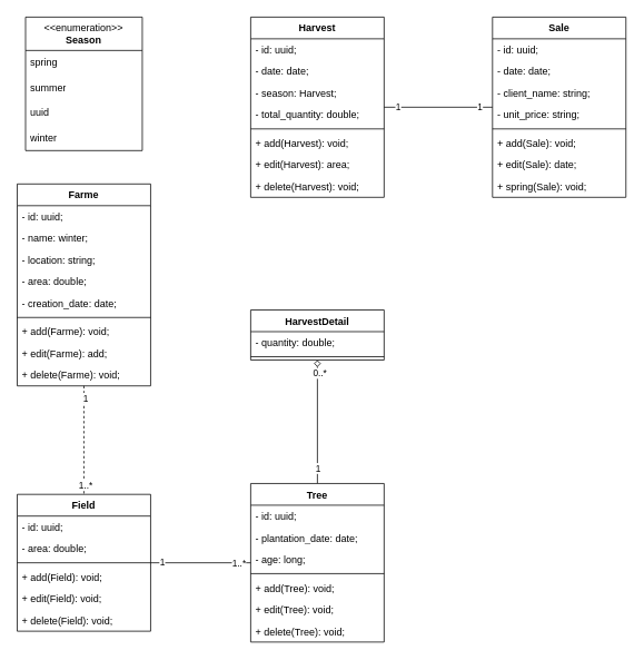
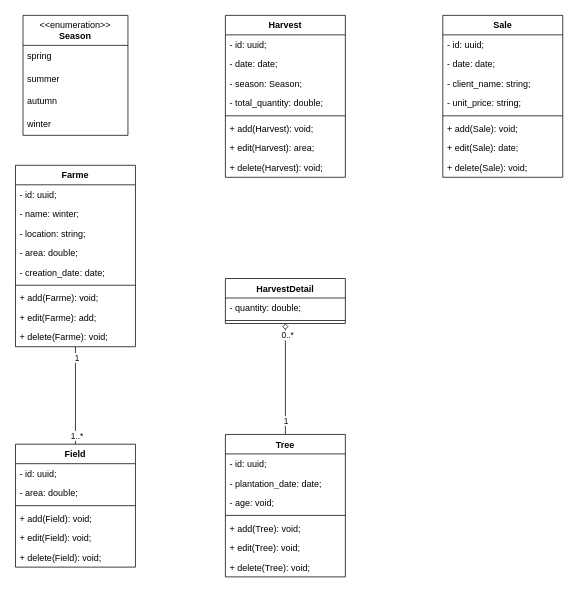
  <mxCell id="0" />
  <mxCell id="1" parent="0" />
- <mxCell id="2" style="edgeStyle=orthogonalEdgeStyle;rounded=0;orthogonalLoop=1;jettySize=auto;html=1;exitX=0.5;exitY=1;exitDx=0;exitDy=0;entryX=0.5;entryY=0;entryDx=0;entryDy=0;endArrow=none;endFill=0;dashed=1;" edge="1" parent="1" source="5" target="15"><mxGeometry relative="1" as="geometry" /></mxCell>
+ <mxCell id="2" style="edgeStyle=orthogonalEdgeStyle;rounded=0;orthogonalLoop=1;jettySize=auto;html=1;exitX=0.5;exitY=1;exitDx=0;exitDy=0;entryX=0.5;entryY=0;entryDx=0;entryDy=0;endArrow=none;endFill=0;" edge="1" parent="1" source="5" target="15"><mxGeometry relative="1" as="geometry" /></mxCell>
  <mxCell id="3" value="1..*" style="edgeLabel;html=1;align=center;verticalAlign=middle;resizable=0;points=[];" vertex="1" connectable="0" parent="2"><mxGeometry x="0.821" y="1" relative="1" as="geometry"><mxPoint as="offset" /></mxGeometry></mxCell>
  <mxCell id="4" value="1" style="edgeLabel;html=1;align=center;verticalAlign=middle;resizable=0;points=[];" vertex="1" connectable="0" parent="2"><mxGeometry x="-0.785" y="1" relative="1" as="geometry"><mxPoint as="offset" /></mxGeometry></mxCell>
  <mxCell id="5" value="Farme" style="swimlane;fontStyle=1;align=center;verticalAlign=top;childLayout=stackLayout;horizontal=1;startSize=26;horizontalStack=0;resizeParent=1;resizeParentMax=0;resizeLast=0;collapsible=1;marginBottom=0;whiteSpace=wrap;html=1;" vertex="1" parent="1"><mxGeometry x="20" y="220" width="160" height="242" as="geometry"><mxRectangle x="165" y="290" width="80" height="30" as="alternateBounds" /></mxGeometry></mxCell>
  <mxCell id="6" value="- id: uuid;" style="text;strokeColor=none;fillColor=none;align=left;verticalAlign=top;spacingLeft=4;spacingRight=4;overflow=hidden;rotatable=0;points=[[0,0.5],[1,0.5]];portConstraint=eastwest;whiteSpace=wrap;html=1;" vertex="1" parent="5"><mxGeometry y="26" width="160" height="26" as="geometry" /></mxCell>
  <mxCell id="7" value="- name: winter;" style="text;strokeColor=none;fillColor=none;align=left;verticalAlign=top;spacingLeft=4;spacingRight=4;overflow=hidden;rotatable=0;points=[[0,0.5],[1,0.5]];portConstraint=eastwest;whiteSpace=wrap;html=1;" vertex="1" parent="5"><mxGeometry y="52" width="160" height="26" as="geometry" /></mxCell>
  <mxCell id="8" value="- location: string;" style="text;strokeColor=none;fillColor=none;align=left;verticalAlign=top;spacingLeft=4;spacingRight=4;overflow=hidden;rotatable=0;points=[[0,0.5],[1,0.5]];portConstraint=eastwest;whiteSpace=wrap;html=1;" vertex="1" parent="5"><mxGeometry y="78" width="160" height="26" as="geometry" /></mxCell>
  <mxCell id="9" value="- area: double;" style="text;strokeColor=none;fillColor=none;align=left;verticalAlign=top;spacingLeft=4;spacingRight=4;overflow=hidden;rotatable=0;points=[[0,0.5],[1,0.5]];portConstraint=eastwest;whiteSpace=wrap;html=1;" vertex="1" parent="5"><mxGeometry y="104" width="160" height="26" as="geometry" /></mxCell>
  <mxCell id="10" value="- creation_date: date;" style="text;strokeColor=none;fillColor=none;align=left;verticalAlign=top;spacingLeft=4;spacingRight=4;overflow=hidden;rotatable=0;points=[[0,0.5],[1,0.5]];portConstraint=eastwest;whiteSpace=wrap;html=1;" vertex="1" parent="5"><mxGeometry y="130" width="160" height="26" as="geometry" /></mxCell>
  <mxCell id="11" value="" style="line;strokeWidth=1;fillColor=none;align=left;verticalAlign=middle;spacingTop=-1;spacingLeft=3;spacingRight=3;rotatable=0;labelPosition=right;points=[];portConstraint=eastwest;strokeColor=inherit;" vertex="1" parent="5"><mxGeometry y="156" width="160" height="8" as="geometry" /></mxCell>
  <mxCell id="12" value="+ add(Farme): void;" style="text;strokeColor=none;fillColor=none;align=left;verticalAlign=top;spacingLeft=4;spacingRight=4;overflow=hidden;rotatable=0;points=[[0,0.5],[1,0.5]];portConstraint=eastwest;whiteSpace=wrap;html=1;" vertex="1" parent="5"><mxGeometry y="164" width="160" height="26" as="geometry" /></mxCell>
  <mxCell id="13" value="+ edit(Farme): add;" style="text;strokeColor=none;fillColor=none;align=left;verticalAlign=top;spacingLeft=4;spacingRight=4;overflow=hidden;rotatable=0;points=[[0,0.5],[1,0.5]];portConstraint=eastwest;whiteSpace=wrap;html=1;" vertex="1" parent="5"><mxGeometry y="190" width="160" height="26" as="geometry" /></mxCell>
  <mxCell id="14" value="+ delete(Farme): void;" style="text;strokeColor=none;fillColor=none;align=left;verticalAlign=top;spacingLeft=4;spacingRight=4;overflow=hidden;rotatable=0;points=[[0,0.5],[1,0.5]];portConstraint=eastwest;whiteSpace=wrap;html=1;" vertex="1" parent="5"><mxGeometry y="216" width="160" height="26" as="geometry" /></mxCell>
  <mxCell id="15" value="Field" style="swimlane;fontStyle=1;align=center;verticalAlign=top;childLayout=stackLayout;horizontal=1;startSize=26;horizontalStack=0;resizeParent=1;resizeParentMax=0;resizeLast=0;collapsible=1;marginBottom=0;whiteSpace=wrap;html=1;" vertex="1" parent="1"><mxGeometry x="20" y="592" width="160" height="164" as="geometry"><mxRectangle x="170" y="470" width="70" height="30" as="alternateBounds" /></mxGeometry></mxCell>
  <mxCell id="16" value="- id: uuid;" style="text;strokeColor=none;fillColor=none;align=left;verticalAlign=top;spacingLeft=4;spacingRight=4;overflow=hidden;rotatable=0;points=[[0,0.5],[1,0.5]];portConstraint=eastwest;whiteSpace=wrap;html=1;" vertex="1" parent="15"><mxGeometry y="26" width="160" height="26" as="geometry" /></mxCell>
  <mxCell id="17" value="- area: double;" style="text;strokeColor=none;fillColor=none;align=left;verticalAlign=top;spacingLeft=4;spacingRight=4;overflow=hidden;rotatable=0;points=[[0,0.5],[1,0.5]];portConstraint=eastwest;whiteSpace=wrap;html=1;" vertex="1" parent="15"><mxGeometry y="52" width="160" height="26" as="geometry" /></mxCell>
  <mxCell id="18" value="" style="line;strokeWidth=1;fillColor=none;align=left;verticalAlign=middle;spacingTop=-1;spacingLeft=3;spacingRight=3;rotatable=0;labelPosition=right;points=[];portConstraint=eastwest;strokeColor=inherit;" vertex="1" parent="15"><mxGeometry y="78" width="160" height="8" as="geometry" /></mxCell>
  <mxCell id="19" value="+ add(Field): void;" style="text;strokeColor=none;fillColor=none;align=left;verticalAlign=top;spacingLeft=4;spacingRight=4;overflow=hidden;rotatable=0;points=[[0,0.5],[1,0.5]];portConstraint=eastwest;whiteSpace=wrap;html=1;" vertex="1" parent="15"><mxGeometry y="86" width="160" height="26" as="geometry" /></mxCell>
  <mxCell id="20" value="+ edit(Field): void;" style="text;strokeColor=none;fillColor=none;align=left;verticalAlign=top;spacingLeft=4;spacingRight=4;overflow=hidden;rotatable=0;points=[[0,0.5],[1,0.5]];portConstraint=eastwest;whiteSpace=wrap;html=1;" vertex="1" parent="15"><mxGeometry y="112" width="160" height="26" as="geometry" /></mxCell>
  <mxCell id="21" value="+ delete(Field): void;" style="text;strokeColor=none;fillColor=none;align=left;verticalAlign=top;spacingLeft=4;spacingRight=4;overflow=hidden;rotatable=0;points=[[0,0.5],[1,0.5]];portConstraint=eastwest;whiteSpace=wrap;html=1;" vertex="1" parent="15"><mxGeometry y="138" width="160" height="26" as="geometry" /></mxCell>
- <mxCell id="22" style="edgeStyle=orthogonalEdgeStyle;rounded=0;orthogonalLoop=1;jettySize=auto;html=1;exitX=0;exitY=0.5;exitDx=0;exitDy=0;entryX=1;entryY=0.5;entryDx=0;entryDy=0;endArrow=none;endFill=0;" edge="1" parent="1" source="28" target="15"><mxGeometry relative="1" as="geometry" /></mxCell>
- <mxCell id="23" value="1" style="edgeLabel;html=1;align=center;verticalAlign=middle;resizable=0;points=[];" vertex="1" connectable="0" parent="22"><mxGeometry x="0.776" y="-1" relative="1" as="geometry"><mxPoint as="offset" /></mxGeometry></mxCell>
- <mxCell id="24" value="1..*" style="edgeLabel;html=1;align=center;verticalAlign=middle;resizable=0;points=[];" vertex="1" connectable="0" parent="22"><mxGeometry x="-0.819" relative="1" as="geometry"><mxPoint x="-4" as="offset" /></mxGeometry></mxCell>
  <mxCell id="25" style="edgeStyle=orthogonalEdgeStyle;rounded=0;orthogonalLoop=1;jettySize=auto;html=1;exitX=0.5;exitY=0;exitDx=0;exitDy=0;entryX=0.5;entryY=1;entryDx=0;entryDy=0;endArrow=diamond;endFill=0;" edge="1" parent="1" source="28" target="45"><mxGeometry relative="1" as="geometry" /></mxCell>
  <mxCell id="26" value="1" style="edgeLabel;html=1;align=center;verticalAlign=middle;resizable=0;points=[];" vertex="1" connectable="0" parent="25"><mxGeometry x="-0.738" relative="1" as="geometry"><mxPoint as="offset" /></mxGeometry></mxCell>
  <mxCell id="27" value="0..*" style="edgeLabel;html=1;align=center;verticalAlign=middle;resizable=0;points=[];" vertex="1" connectable="0" parent="25"><mxGeometry x="0.798" y="-2" relative="1" as="geometry"><mxPoint as="offset" /></mxGeometry></mxCell>
  <mxCell id="28" value="Tree" style="swimlane;fontStyle=1;align=center;verticalAlign=top;childLayout=stackLayout;horizontal=1;startSize=26;horizontalStack=0;resizeParent=1;resizeParentMax=0;resizeLast=0;collapsible=1;marginBottom=0;whiteSpace=wrap;html=1;" vertex="1" parent="1"><mxGeometry x="300" y="579" width="160" height="190" as="geometry"><mxRectangle x="400" y="470" width="60" height="30" as="alternateBounds" /></mxGeometry></mxCell>
  <mxCell id="29" value="- id: uuid;" style="text;strokeColor=none;fillColor=none;align=left;verticalAlign=top;spacingLeft=4;spacingRight=4;overflow=hidden;rotatable=0;points=[[0,0.5],[1,0.5]];portConstraint=eastwest;whiteSpace=wrap;html=1;" vertex="1" parent="28"><mxGeometry y="26" width="160" height="26" as="geometry" /></mxCell>
  <mxCell id="30" value="- plantation_date: date;" style="text;strokeColor=none;fillColor=none;align=left;verticalAlign=top;spacingLeft=4;spacingRight=4;overflow=hidden;rotatable=0;points=[[0,0.5],[1,0.5]];portConstraint=eastwest;whiteSpace=wrap;html=1;" vertex="1" parent="28"><mxGeometry y="52" width="160" height="26" as="geometry" /></mxCell>
- <mxCell id="31" value="- age: long;" style="text;strokeColor=none;fillColor=none;align=left;verticalAlign=top;spacingLeft=4;spacingRight=4;overflow=hidden;rotatable=0;points=[[0,0.5],[1,0.5]];portConstraint=eastwest;whiteSpace=wrap;html=1;" vertex="1" parent="28"><mxGeometry y="78" width="160" height="26" as="geometry" /></mxCell>
+ <mxCell id="31" value="- age: void;" style="text;strokeColor=none;fillColor=none;align=left;verticalAlign=top;spacingLeft=4;spacingRight=4;overflow=hidden;rotatable=0;points=[[0,0.5],[1,0.5]];portConstraint=eastwest;whiteSpace=wrap;html=1;" vertex="1" parent="28"><mxGeometry y="78" width="160" height="26" as="geometry" /></mxCell>
  <mxCell id="32" value="" style="line;strokeWidth=1;fillColor=none;align=left;verticalAlign=middle;spacingTop=-1;spacingLeft=3;spacingRight=3;rotatable=0;labelPosition=right;points=[];portConstraint=eastwest;strokeColor=inherit;" vertex="1" parent="28"><mxGeometry y="104" width="160" height="8" as="geometry" /></mxCell>
  <mxCell id="33" value="+ add(Tree): void;" style="text;strokeColor=none;fillColor=none;align=left;verticalAlign=top;spacingLeft=4;spacingRight=4;overflow=hidden;rotatable=0;points=[[0,0.5],[1,0.5]];portConstraint=eastwest;whiteSpace=wrap;html=1;" vertex="1" parent="28"><mxGeometry y="112" width="160" height="26" as="geometry" /></mxCell>
  <mxCell id="34" value="+ edit(Tree): void;" style="text;strokeColor=none;fillColor=none;align=left;verticalAlign=top;spacingLeft=4;spacingRight=4;overflow=hidden;rotatable=0;points=[[0,0.5],[1,0.5]];portConstraint=eastwest;whiteSpace=wrap;html=1;" vertex="1" parent="28"><mxGeometry y="138" width="160" height="26" as="geometry" /></mxCell>
  <mxCell id="35" value="+ delete(Tree): void;" style="text;strokeColor=none;fillColor=none;align=left;verticalAlign=top;spacingLeft=4;spacingRight=4;overflow=hidden;rotatable=0;points=[[0,0.5],[1,0.5]];portConstraint=eastwest;whiteSpace=wrap;html=1;" vertex="1" parent="28"><mxGeometry y="164" width="160" height="26" as="geometry" /></mxCell>
  <mxCell id="36" value="Harvest" style="swimlane;fontStyle=1;align=center;verticalAlign=top;childLayout=stackLayout;horizontal=1;startSize=26;horizontalStack=0;resizeParent=1;resizeParentMax=0;resizeLast=0;collapsible=1;marginBottom=0;whiteSpace=wrap;html=1;" vertex="1" parent="1"><mxGeometry x="300" y="20" width="160" height="216" as="geometry"><mxRectangle x="390" y="170" width="80" height="30" as="alternateBounds" /></mxGeometry></mxCell>
  <mxCell id="37" value="- id: uuid;" style="text;strokeColor=none;fillColor=none;align=left;verticalAlign=top;spacingLeft=4;spacingRight=4;overflow=hidden;rotatable=0;points=[[0,0.5],[1,0.5]];portConstraint=eastwest;whiteSpace=wrap;html=1;" vertex="1" parent="36"><mxGeometry y="26" width="160" height="26" as="geometry" /></mxCell>
  <mxCell id="38" value="- date: date;" style="text;strokeColor=none;fillColor=none;align=left;verticalAlign=top;spacingLeft=4;spacingRight=4;overflow=hidden;rotatable=0;points=[[0,0.5],[1,0.5]];portConstraint=eastwest;whiteSpace=wrap;html=1;" vertex="1" parent="36"><mxGeometry y="52" width="160" height="26" as="geometry" /></mxCell>
- <mxCell id="39" value="- season: Harvest;" style="text;strokeColor=none;fillColor=none;align=left;verticalAlign=top;spacingLeft=4;spacingRight=4;overflow=hidden;rotatable=0;points=[[0,0.5],[1,0.5]];portConstraint=eastwest;whiteSpace=wrap;html=1;" vertex="1" parent="36"><mxGeometry y="78" width="160" height="26" as="geometry" /></mxCell>
+ <mxCell id="39" value="- season: Season;" style="text;strokeColor=none;fillColor=none;align=left;verticalAlign=top;spacingLeft=4;spacingRight=4;overflow=hidden;rotatable=0;points=[[0,0.5],[1,0.5]];portConstraint=eastwest;whiteSpace=wrap;html=1;" vertex="1" parent="36"><mxGeometry y="78" width="160" height="26" as="geometry" /></mxCell>
  <mxCell id="40" value="- total_quantity: double;" style="text;strokeColor=none;fillColor=none;align=left;verticalAlign=top;spacingLeft=4;spacingRight=4;overflow=hidden;rotatable=0;points=[[0,0.5],[1,0.5]];portConstraint=eastwest;whiteSpace=wrap;html=1;" vertex="1" parent="36"><mxGeometry y="104" width="160" height="26" as="geometry" /></mxCell>
  <mxCell id="41" value="" style="line;strokeWidth=1;fillColor=none;align=left;verticalAlign=middle;spacingTop=-1;spacingLeft=3;spacingRight=3;rotatable=0;labelPosition=right;points=[];portConstraint=eastwest;strokeColor=inherit;" vertex="1" parent="36"><mxGeometry y="130" width="160" height="8" as="geometry" /></mxCell>
  <mxCell id="42" value="+ add(Harvest): void;" style="text;strokeColor=none;fillColor=none;align=left;verticalAlign=top;spacingLeft=4;spacingRight=4;overflow=hidden;rotatable=0;points=[[0,0.5],[1,0.5]];portConstraint=eastwest;whiteSpace=wrap;html=1;" vertex="1" parent="36"><mxGeometry y="138" width="160" height="26" as="geometry" /></mxCell>
  <mxCell id="43" value="+ edit(Harvest): area;" style="text;strokeColor=none;fillColor=none;align=left;verticalAlign=top;spacingLeft=4;spacingRight=4;overflow=hidden;rotatable=0;points=[[0,0.5],[1,0.5]];portConstraint=eastwest;whiteSpace=wrap;html=1;" vertex="1" parent="36"><mxGeometry y="164" width="160" height="26" as="geometry" /></mxCell>
  <mxCell id="44" value="+ delete(Harvest): void;" style="text;strokeColor=none;fillColor=none;align=left;verticalAlign=top;spacingLeft=4;spacingRight=4;overflow=hidden;rotatable=0;points=[[0,0.5],[1,0.5]];portConstraint=eastwest;whiteSpace=wrap;html=1;" vertex="1" parent="36"><mxGeometry y="190" width="160" height="26" as="geometry" /></mxCell>
  <mxCell id="45" value="HarvestDetail" style="swimlane;fontStyle=1;align=center;verticalAlign=top;childLayout=stackLayout;horizontal=1;startSize=26;horizontalStack=0;resizeParent=1;resizeParentMax=0;resizeLast=0;collapsible=1;marginBottom=0;whiteSpace=wrap;html=1;" vertex="1" parent="1"><mxGeometry x="300" y="371" width="160" height="60" as="geometry"><mxRectangle x="410" y="160" width="110" height="30" as="alternateBounds" /></mxGeometry></mxCell>
  <mxCell id="46" value="- quantity: double;" style="text;strokeColor=none;fillColor=none;align=left;verticalAlign=top;spacingLeft=4;spacingRight=4;overflow=hidden;rotatable=0;points=[[0,0.5],[1,0.5]];portConstraint=eastwest;whiteSpace=wrap;html=1;" vertex="1" parent="45"><mxGeometry y="26" width="160" height="26" as="geometry" /></mxCell>
  <mxCell id="47" value="" style="line;strokeWidth=1;fillColor=none;align=left;verticalAlign=middle;spacingTop=-1;spacingLeft=3;spacingRight=3;rotatable=0;labelPosition=right;points=[];portConstraint=eastwest;strokeColor=inherit;" vertex="1" parent="45"><mxGeometry y="52" width="160" height="8" as="geometry" /></mxCell>
- <mxCell id="48" style="edgeStyle=orthogonalEdgeStyle;rounded=0;orthogonalLoop=1;jettySize=auto;html=1;exitX=0;exitY=0.5;exitDx=0;exitDy=0;entryX=1;entryY=0.5;entryDx=0;entryDy=0;endArrow=none;endFill=0;" edge="1" parent="1" source="51" target="36"><mxGeometry relative="1" as="geometry" /></mxCell>
- <mxCell id="49" value="1" style="edgeLabel;html=1;align=center;verticalAlign=middle;resizable=0;points=[];" vertex="1" connectable="0" parent="48"><mxGeometry x="0.756" y="-1" relative="1" as="geometry"><mxPoint as="offset" /></mxGeometry></mxCell>
- <mxCell id="50" value="1" style="edgeLabel;html=1;align=center;verticalAlign=middle;resizable=0;points=[];" vertex="1" connectable="0" parent="48"><mxGeometry x="-0.75" y="-1" relative="1" as="geometry"><mxPoint as="offset" /></mxGeometry></mxCell>
  <mxCell id="51" value="Sale" style="swimlane;fontStyle=1;align=center;verticalAlign=top;childLayout=stackLayout;horizontal=1;startSize=26;horizontalStack=0;resizeParent=1;resizeParentMax=0;resizeLast=0;collapsible=1;marginBottom=0;whiteSpace=wrap;html=1;" vertex="1" parent="1"><mxGeometry x="590" y="20" width="160" height="216" as="geometry"><mxRectangle x="680" y="227" width="60" height="30" as="alternateBounds" /></mxGeometry></mxCell>
  <mxCell id="52" value="- id: uuid;" style="text;strokeColor=none;fillColor=none;align=left;verticalAlign=top;spacingLeft=4;spacingRight=4;overflow=hidden;rotatable=0;points=[[0,0.5],[1,0.5]];portConstraint=eastwest;whiteSpace=wrap;html=1;" vertex="1" parent="51"><mxGeometry y="26" width="160" height="26" as="geometry" /></mxCell>
  <mxCell id="53" value="- date: date;" style="text;strokeColor=none;fillColor=none;align=left;verticalAlign=top;spacingLeft=4;spacingRight=4;overflow=hidden;rotatable=0;points=[[0,0.5],[1,0.5]];portConstraint=eastwest;whiteSpace=wrap;html=1;" vertex="1" parent="51"><mxGeometry y="52" width="160" height="26" as="geometry" /></mxCell>
  <mxCell id="54" value="- client_name: string;" style="text;strokeColor=none;fillColor=none;align=left;verticalAlign=top;spacingLeft=4;spacingRight=4;overflow=hidden;rotatable=0;points=[[0,0.5],[1,0.5]];portConstraint=eastwest;whiteSpace=wrap;html=1;" vertex="1" parent="51"><mxGeometry y="78" width="160" height="26" as="geometry" /></mxCell>
  <mxCell id="55" value="- unit_price: string;" style="text;strokeColor=none;fillColor=none;align=left;verticalAlign=top;spacingLeft=4;spacingRight=4;overflow=hidden;rotatable=0;points=[[0,0.5],[1,0.5]];portConstraint=eastwest;whiteSpace=wrap;html=1;" vertex="1" parent="51"><mxGeometry y="104" width="160" height="26" as="geometry" /></mxCell>
  <mxCell id="56" value="" style="line;strokeWidth=1;fillColor=none;align=left;verticalAlign=middle;spacingTop=-1;spacingLeft=3;spacingRight=3;rotatable=0;labelPosition=right;points=[];portConstraint=eastwest;strokeColor=inherit;" vertex="1" parent="51"><mxGeometry y="130" width="160" height="8" as="geometry" /></mxCell>
  <mxCell id="57" value="+ add(Sale): void;" style="text;strokeColor=none;fillColor=none;align=left;verticalAlign=top;spacingLeft=4;spacingRight=4;overflow=hidden;rotatable=0;points=[[0,0.5],[1,0.5]];portConstraint=eastwest;whiteSpace=wrap;html=1;" vertex="1" parent="51"><mxGeometry y="138" width="160" height="26" as="geometry" /></mxCell>
  <mxCell id="58" value="+ edit(Sale): date;" style="text;strokeColor=none;fillColor=none;align=left;verticalAlign=top;spacingLeft=4;spacingRight=4;overflow=hidden;rotatable=0;points=[[0,0.5],[1,0.5]];portConstraint=eastwest;whiteSpace=wrap;html=1;" vertex="1" parent="51"><mxGeometry y="164" width="160" height="26" as="geometry" /></mxCell>
- <mxCell id="59" value="+ spring(Sale): void;" style="text;strokeColor=none;fillColor=none;align=left;verticalAlign=top;spacingLeft=4;spacingRight=4;overflow=hidden;rotatable=0;points=[[0,0.5],[1,0.5]];portConstraint=eastwest;whiteSpace=wrap;html=1;" vertex="1" parent="51"><mxGeometry y="190" width="160" height="26" as="geometry" /></mxCell>
+ <mxCell id="59" value="+ delete(Sale): void;" style="text;strokeColor=none;fillColor=none;align=left;verticalAlign=top;spacingLeft=4;spacingRight=4;overflow=hidden;rotatable=0;points=[[0,0.5],[1,0.5]];portConstraint=eastwest;whiteSpace=wrap;html=1;" vertex="1" parent="51"><mxGeometry y="190" width="160" height="26" as="geometry" /></mxCell>
  <mxCell id="60" value="&amp;lt;&amp;lt;enumeration&amp;gt;&amp;gt;&lt;br&gt;&lt;b&gt;Season&lt;/b&gt;" style="swimlane;fontStyle=0;align=center;verticalAlign=top;childLayout=stackLayout;horizontal=1;startSize=40;horizontalStack=0;resizeParent=1;resizeParentMax=0;resizeLast=0;collapsible=0;marginBottom=0;html=1;whiteSpace=wrap;" vertex="1" parent="1"><mxGeometry x="30" y="20" width="140" height="160" as="geometry" /></mxCell>
  <mxCell id="61" value="spring" style="text;html=1;strokeColor=none;fillColor=none;align=left;verticalAlign=middle;spacingLeft=4;spacingRight=4;overflow=hidden;rotatable=0;points=[[0,0.5],[1,0.5]];portConstraint=eastwest;whiteSpace=wrap;" vertex="1" parent="60"><mxGeometry y="40" width="140" height="30" as="geometry" /></mxCell>
  <mxCell id="62" value="summer" style="text;html=1;strokeColor=none;fillColor=none;align=left;verticalAlign=middle;spacingLeft=4;spacingRight=4;overflow=hidden;rotatable=0;points=[[0,0.5],[1,0.5]];portConstraint=eastwest;whiteSpace=wrap;" vertex="1" parent="60"><mxGeometry y="70" width="140" height="30" as="geometry" /></mxCell>
- <mxCell id="63" value="uuid" style="text;html=1;strokeColor=none;fillColor=none;align=left;verticalAlign=middle;spacingLeft=4;spacingRight=4;overflow=hidden;rotatable=0;points=[[0,0.5],[1,0.5]];portConstraint=eastwest;whiteSpace=wrap;" vertex="1" parent="60"><mxGeometry y="100" width="140" height="30" as="geometry" /></mxCell>
+ <mxCell id="63" value="autumn" style="text;html=1;strokeColor=none;fillColor=none;align=left;verticalAlign=middle;spacingLeft=4;spacingRight=4;overflow=hidden;rotatable=0;points=[[0,0.5],[1,0.5]];portConstraint=eastwest;whiteSpace=wrap;" vertex="1" parent="60"><mxGeometry y="100" width="140" height="30" as="geometry" /></mxCell>
  <mxCell id="64" value="winter" style="text;html=1;strokeColor=none;fillColor=none;align=left;verticalAlign=middle;spacingLeft=4;spacingRight=4;overflow=hidden;rotatable=0;points=[[0,0.5],[1,0.5]];portConstraint=eastwest;whiteSpace=wrap;" vertex="1" parent="60"><mxGeometry y="130" width="140" height="30" as="geometry" /></mxCell>
